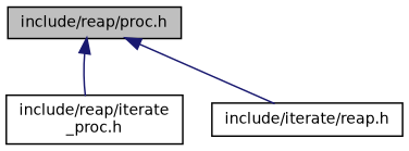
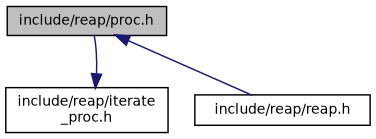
  digraph {
    node [color=black fillcolor=white fontname=Helvetica fontsize=10 shape=record style=filled]
    edge [color=midnightblue dir=back fontname=Helvetica fontsize=10 labelfontname=Helvetica labelfontsize=10 style=solid]
    n1 [fillcolor=grey75 fontcolor=black height=0.2 label="include/reap/proc.h" width=0.4]
    n2 [height=0.2 label="include/reap/iterate\l_proc.h" width=0.4]
-   n3 [height=0.2 label="include/iterate/reap.h" width=0.4]
-   n1 -> n2
+   n3 [height=0.2 label="include/reap/reap.h" width=0.4]
+   n2 -> n1
    n1 -> n3
  }
